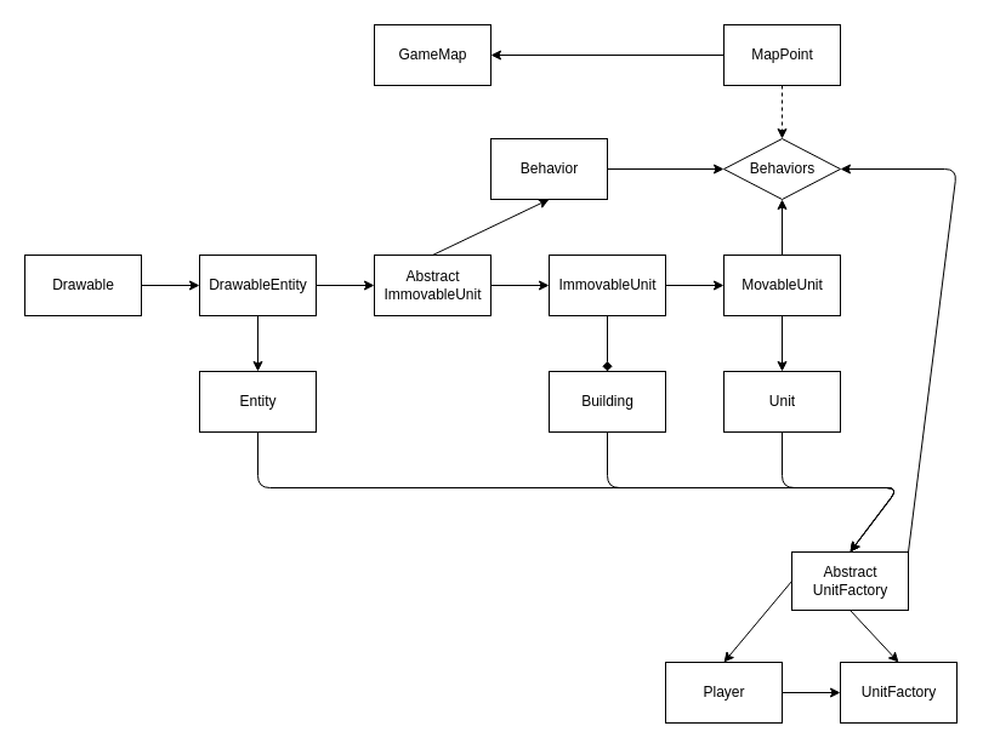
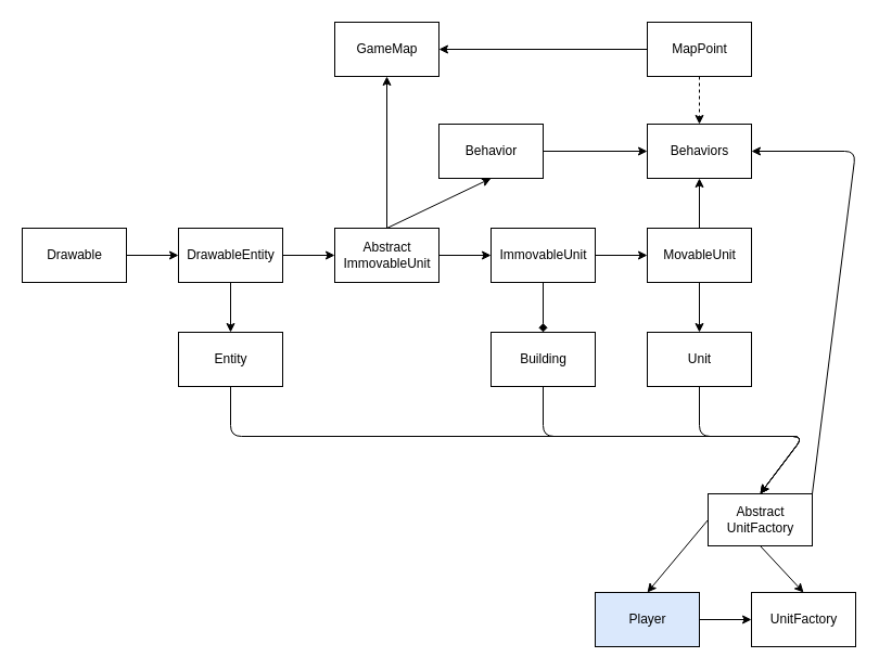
  <mxCell id="0" />
  <mxCell id="1" parent="0" />
- <mxCell id="2" value="Player" style="html=1;" parent="1" vertex="1"><mxGeometry x="548" y="546" width="96" height="50" as="geometry" /></mxCell>
+ <mxCell id="2" value="Player" style="html=1;fillColor=#dae8fc;" parent="1" vertex="1"><mxGeometry x="548" y="546" width="96" height="50" as="geometry" /></mxCell>
  <mxCell id="3" value="MapPoint" style="html=1;" parent="1" vertex="1"><mxGeometry x="596" y="20" width="96" height="50" as="geometry" /></mxCell>
  <mxCell id="4" value="GameMap" style="html=1;" parent="1" vertex="1"><mxGeometry x="308" y="20" width="96" height="50" as="geometry" /></mxCell>
  <mxCell id="5" value="UnitFactory" style="html=1;rotation=0;" parent="1" vertex="1"><mxGeometry x="692" y="546" width="96" height="50" as="geometry" /></mxCell>
  <mxCell id="6" value="Abstract&lt;br&gt;UnitFactory" style="html=1;" parent="1" vertex="1"><mxGeometry x="652" y="455" width="96" height="48" as="geometry" /></mxCell>
- <mxCell id="7" value="Behaviors" style="rhombus;html=1;" parent="1" vertex="1"><mxGeometry x="596" y="114" width="96" height="50" as="geometry" /></mxCell>
+ <mxCell id="7" value="Behaviors" style="html=1;" parent="1" vertex="1"><mxGeometry x="596" y="114" width="96" height="50" as="geometry" /></mxCell>
  <mxCell id="8" value="Behavior" style="html=1;" parent="1" vertex="1"><mxGeometry x="404" y="114" width="96" height="50" as="geometry" /></mxCell>
  <mxCell id="9" value="Entity" style="html=1;" parent="1" vertex="1"><mxGeometry x="164" y="306" width="96" height="50" as="geometry" /></mxCell>
  <mxCell id="10" value="Building" style="html=1;" parent="1" vertex="1"><mxGeometry x="452" y="306" width="96" height="50" as="geometry" /></mxCell>
  <mxCell id="11" value="Unit" style="html=1;" parent="1" vertex="1"><mxGeometry x="596" y="306" width="96" height="50" as="geometry" /></mxCell>
  <mxCell id="12" value="MovableUnit" style="html=1;" parent="1" vertex="1"><mxGeometry x="596" y="210" width="96" height="50" as="geometry" /></mxCell>
  <mxCell id="13" value="ImmovableUnit" style="html=1;" parent="1" vertex="1"><mxGeometry x="452" y="210" width="96" height="50" as="geometry" /></mxCell>
  <mxCell id="14" value="Abstract&lt;br&gt;ImmovableUnit" style="html=1;" parent="1" vertex="1"><mxGeometry x="308" y="210" width="96" height="50" as="geometry" /></mxCell>
  <mxCell id="15" value="DrawableEntity" style="html=1;" parent="1" vertex="1"><mxGeometry x="164" y="210" width="96" height="50" as="geometry" /></mxCell>
  <mxCell id="16" value="Drawable" style="html=1;" parent="1" vertex="1"><mxGeometry y="210" width="96" height="50" as="geometry" x="20" /></mxCell>
  <mxCell id="17" value="" style="endArrow=classic;html=1;exitX=1;exitY=0.5;exitDx=0;exitDy=0;entryX=0;entryY=0.5;entryDx=0;entryDy=0;" parent="1" source="16" target="15" edge="1"><mxGeometry width="50" height="50" relative="1" as="geometry"><mxPoint x="512" y="188" as="sourcePoint" /><mxPoint x="562" y="138" as="targetPoint" /></mxGeometry></mxCell>
  <mxCell id="18" value="" style="endArrow=classic;html=1;exitX=1;exitY=0.5;exitDx=0;exitDy=0;entryX=0;entryY=0.5;entryDx=0;entryDy=0;" parent="1" source="15" target="14" edge="1"><mxGeometry width="50" height="50" relative="1" as="geometry"><mxPoint x="512" y="188" as="sourcePoint" /><mxPoint x="562" y="138" as="targetPoint" /></mxGeometry></mxCell>
  <mxCell id="19" value="" style="endArrow=classic;html=1;exitX=1;exitY=0.5;exitDx=0;exitDy=0;entryX=0;entryY=0.5;entryDx=0;entryDy=0;" parent="1" source="14" target="13" edge="1"><mxGeometry width="50" height="50" relative="1" as="geometry"><mxPoint x="512" y="188" as="sourcePoint" /><mxPoint x="562" y="138" as="targetPoint" /></mxGeometry></mxCell>
  <mxCell id="20" value="" style="endArrow=classic;html=1;exitX=1;exitY=0.5;exitDx=0;exitDy=0;entryX=0;entryY=0.5;entryDx=0;entryDy=0;" parent="1" source="13" target="12" edge="1"><mxGeometry width="50" height="50" relative="1" as="geometry"><mxPoint x="512" y="188" as="sourcePoint" /><mxPoint x="562" y="138" as="targetPoint" /></mxGeometry></mxCell>
  <mxCell id="21" value="" style="endArrow=classic;html=1;exitX=0.5;exitY=1;exitDx=0;exitDy=0;entryX=0.5;entryY=0;entryDx=0;entryDy=0;" parent="1" source="12" target="11" edge="1"><mxGeometry width="50" height="50" relative="1" as="geometry"><mxPoint x="512" y="188" as="sourcePoint" /><mxPoint x="562" y="138" as="targetPoint" /></mxGeometry></mxCell>
  <mxCell id="22" value="" style="endArrow=classic;html=1;exitX=0.5;exitY=1;exitDx=0;exitDy=0;entryX=0.5;entryY=0;entryDx=0;entryDy=0;" parent="1" source="15" target="9" edge="1"><mxGeometry width="50" height="50" relative="1" as="geometry"><mxPoint x="512" y="296" as="sourcePoint" /><mxPoint x="562" y="246" as="targetPoint" /></mxGeometry></mxCell>
  <mxCell id="23" value="" style="endArrow=diamond;html=1;exitX=0.5;exitY=1;exitDx=0;exitDy=0;entryX=0.5;entryY=0;entryDx=0;entryDy=0;" parent="1" source="13" target="10" edge="1"><mxGeometry width="50" height="50" relative="1" as="geometry"><mxPoint x="512" y="296" as="sourcePoint" /><mxPoint x="562" y="246" as="targetPoint" /></mxGeometry></mxCell>
  <mxCell id="24" value="" style="endArrow=classic;html=1;exitX=0.5;exitY=0;exitDx=0;exitDy=0;entryX=0.5;entryY=1;entryDx=0;entryDy=0;" parent="1" source="14" target="8" edge="1"><mxGeometry width="50" height="50" relative="1" as="geometry"><mxPoint x="536" y="188" as="sourcePoint" /><mxPoint x="586" y="138" as="targetPoint" /></mxGeometry></mxCell>
  <mxCell id="25" value="" style="endArrow=classic;html=1;exitX=1;exitY=0.5;exitDx=0;exitDy=0;entryX=0;entryY=0.5;entryDx=0;entryDy=0;" parent="1" source="8" target="7" edge="1"><mxGeometry width="50" height="50" relative="1" as="geometry"><mxPoint x="536" y="188" as="sourcePoint" /><mxPoint x="586" y="138" as="targetPoint" /></mxGeometry></mxCell>
  <mxCell id="26" value="" style="endArrow=classic;html=1;exitX=0.5;exitY=1;exitDx=0;exitDy=0;entryX=0.5;entryY=0;entryDx=0;entryDy=0;" parent="1" source="6" target="5" edge="1"><mxGeometry width="50" height="50" relative="1" as="geometry"><mxPoint x="380" y="284" as="sourcePoint" /><mxPoint x="430" y="234" as="targetPoint" /></mxGeometry></mxCell>
  <mxCell id="27" value="" style="endArrow=classic;html=1;exitX=0.5;exitY=0;exitDx=0;exitDy=0;entryX=0.5;entryY=1;entryDx=0;entryDy=0;" parent="1" source="12" target="7" edge="1"><mxGeometry width="50" height="50" relative="1" as="geometry"><mxPoint x="380" y="284" as="sourcePoint" /><mxPoint x="608" y="198" as="targetPoint" /></mxGeometry></mxCell>
  <mxCell id="28" value="" style="endArrow=classic;html=1;exitX=0.5;exitY=1;exitDx=0;exitDy=0;entryX=0.5;entryY=0;entryDx=0;entryDy=0;dashed=1;" parent="1" source="3" target="7" edge="1"><mxGeometry width="50" height="50" relative="1" as="geometry"><mxPoint x="380" y="188" as="sourcePoint" /><mxPoint x="430" y="138" as="targetPoint" /></mxGeometry></mxCell>
+ <mxCell id="29" value="" style="endArrow=classic;html=1;exitX=0.5;exitY=0;exitDx=0;exitDy=0;entryX=0.5;entryY=1;entryDx=0;entryDy=0;" parent="1" source="14" target="4" edge="1"><mxGeometry width="50" height="50" relative="1" as="geometry"><mxPoint x="380" y="188" as="sourcePoint" /><mxPoint x="430" y="138" as="targetPoint" /></mxGeometry></mxCell>
  <mxCell id="30" value="" style="endArrow=classic;html=1;exitX=0;exitY=0.5;exitDx=0;exitDy=0;entryX=1;entryY=0.5;entryDx=0;entryDy=0;" parent="1" source="3" target="4" edge="1"><mxGeometry width="50" height="50" relative="1" as="geometry"><mxPoint x="380" y="188" as="sourcePoint" /><mxPoint x="452" y="42" as="targetPoint" /></mxGeometry></mxCell>
  <mxCell id="31" value="" style="endArrow=classic;html=1;exitX=0;exitY=0.5;exitDx=0;exitDy=0;entryX=0.5;entryY=0;entryDx=0;entryDy=0;" parent="1" source="6" target="2" edge="1"><mxGeometry width="50" height="50" relative="1" as="geometry"><mxPoint x="380" y="284" as="sourcePoint" /><mxPoint x="430" y="234" as="targetPoint" /></mxGeometry></mxCell>
  <mxCell id="32" value="" style="endArrow=classic;html=1;exitX=1;exitY=0.5;exitDx=0;exitDy=0;entryX=0;entryY=0.5;entryDx=0;entryDy=0;" parent="1" source="2" target="5" edge="1"><mxGeometry width="50" height="50" relative="1" as="geometry"><mxPoint x="380" y="284" as="sourcePoint" /><mxPoint x="430" y="234" as="targetPoint" /></mxGeometry></mxCell>
  <mxCell id="33" value="" style="endArrow=classic;html=1;exitX=1;exitY=0;exitDx=0;exitDy=0;entryX=1;entryY=0.5;entryDx=0;entryDy=0;" parent="1" source="6" target="7" edge="1"><mxGeometry width="50" height="50" relative="1" as="geometry"><mxPoint x="788" y="402" as="sourcePoint" /><mxPoint x="788" y="126" as="targetPoint" /><Array as="points"><mxPoint x="788" y="139" /></Array></mxGeometry></mxCell>
  <mxCell id="34" value="" style="endArrow=classic;html=1;exitX=0.5;exitY=1;exitDx=0;exitDy=0;entryX=0.5;entryY=0;entryDx=0;entryDy=0;" parent="1" source="9" target="6" edge="1"><mxGeometry width="50" height="50" relative="1" as="geometry"><mxPoint x="380" y="380" as="sourcePoint" /><mxPoint x="430" y="330" as="targetPoint" /><Array as="points"><mxPoint x="212" y="402" /><mxPoint x="740" y="402" /></Array></mxGeometry></mxCell>
  <mxCell id="35" value="" style="endArrow=classic;html=1;entryX=0.5;entryY=0;entryDx=0;entryDy=0;exitX=0.5;exitY=1;exitDx=0;exitDy=0;" parent="1" source="10" target="6" edge="1"><mxGeometry width="50" height="50" relative="1" as="geometry"><mxPoint x="380" y="380" as="sourcePoint" /><mxPoint x="430" y="330" as="targetPoint" /><Array as="points"><mxPoint x="500" y="402" /><mxPoint x="740" y="402" /></Array></mxGeometry></mxCell>
  <mxCell id="36" value="" style="endArrow=classic;html=1;entryX=0.5;entryY=0;entryDx=0;entryDy=0;exitX=0.5;exitY=1;exitDx=0;exitDy=0;" parent="1" source="11" target="6" edge="1"><mxGeometry width="50" height="50" relative="1" as="geometry"><mxPoint x="380" y="380" as="sourcePoint" /><mxPoint x="430" y="330" as="targetPoint" /><Array as="points"><mxPoint x="644" y="402" /><mxPoint x="740" y="402" /></Array></mxGeometry></mxCell>
